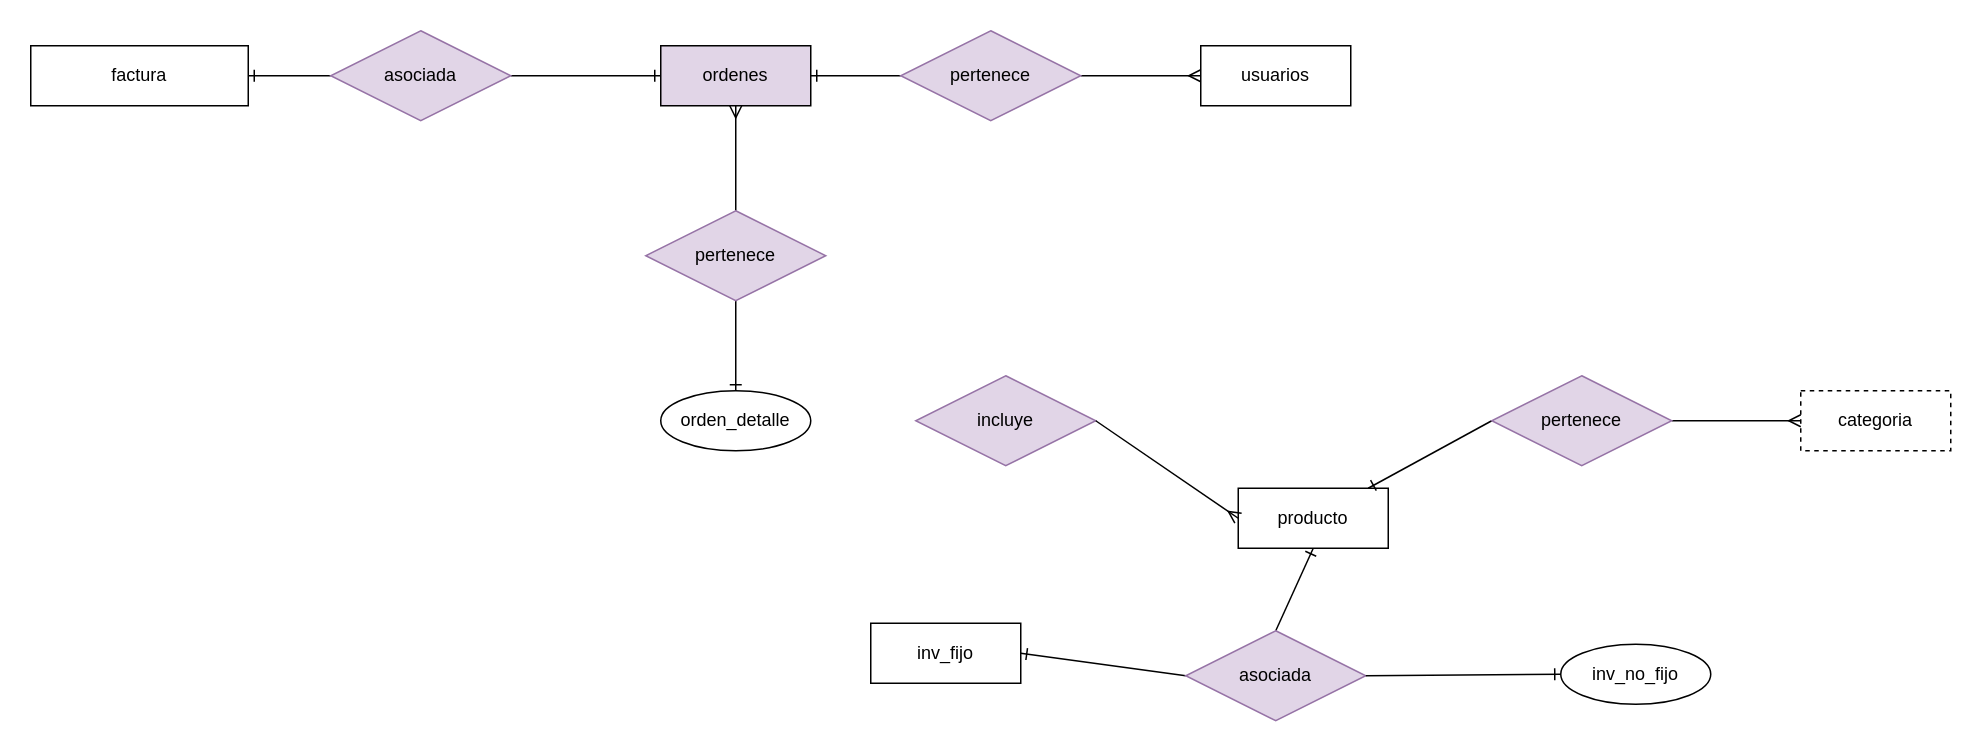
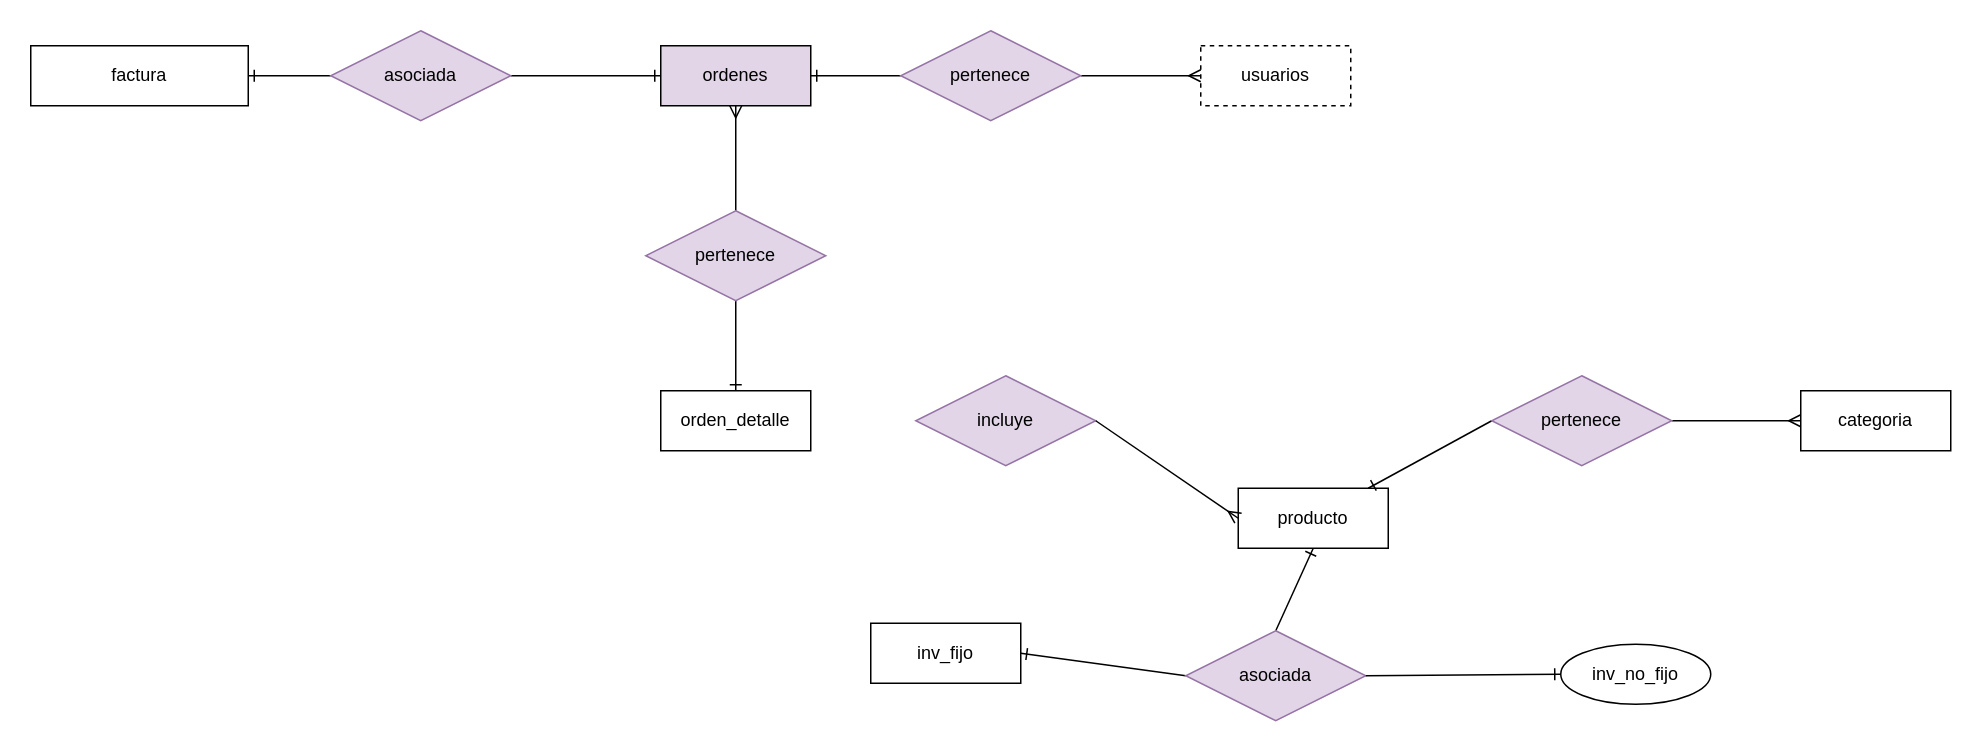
  <mxCell id="0" />
  <mxCell id="1" parent="0" />
- <mxCell id="2" value="categoria" style="whiteSpace=wrap;html=1;align=center;dashed=1;" vertex="1" parent="1"><mxGeometry x="1200" y="260" width="100" height="40" as="geometry" /></mxCell>
+ <mxCell id="2" value="categoria" style="whiteSpace=wrap;html=1;align=center;" vertex="1" parent="1"><mxGeometry x="1200" y="260" width="100" height="40" as="geometry" /></mxCell>
  <mxCell id="3" value="producto" style="whiteSpace=wrap;html=1;align=center;" vertex="1" parent="1"><mxGeometry x="825" y="325" width="100" height="40" as="geometry" /></mxCell>
- <mxCell id="4" value="orden_detalle" style="ellipse;whiteSpace=wrap;html=1;align=center;" vertex="1" parent="1"><mxGeometry x="440" y="260" width="100" height="40" as="geometry" /></mxCell>
+ <mxCell id="4" value="orden_detalle" style="whiteSpace=wrap;html=1;align=center;" vertex="1" parent="1"><mxGeometry x="440" y="260" width="100" height="40" as="geometry" /></mxCell>
  <mxCell id="5" value="factura" style="whiteSpace=wrap;html=1;align=center;" vertex="1" parent="1"><mxGeometry x="20" y="30" width="145" height="40" as="geometry" /></mxCell>
- <mxCell id="6" value="usuarios" style="whiteSpace=wrap;html=1;align=center;" vertex="1" parent="1"><mxGeometry x="800" y="30" width="100" height="40" as="geometry" /></mxCell>
+ <mxCell id="6" value="usuarios" style="whiteSpace=wrap;html=1;align=center;dashed=1;" vertex="1" parent="1"><mxGeometry x="800" y="30" width="100" height="40" as="geometry" /></mxCell>
  <mxCell id="7" value="inv_fijo" style="whiteSpace=wrap;html=1;align=center;" vertex="1" parent="1"><mxGeometry x="580" y="415" width="100" height="40" as="geometry" /></mxCell>
  <mxCell id="8" value="inv_no_fijo" style="ellipse;whiteSpace=wrap;html=1;align=center;" vertex="1" parent="1"><mxGeometry x="1040" y="429" width="100" height="40" as="geometry" /></mxCell>
  <mxCell id="9" value="ordenes" style="whiteSpace=wrap;html=1;align=center;fillColor=#e1d5e7;" vertex="1" parent="1"><mxGeometry x="440" y="30" width="100" height="40" as="geometry" /></mxCell>
  <mxCell id="10" value="" style="endArrow=none;html=1;rounded=0;entryX=0;entryY=0.5;entryDx=0;entryDy=0;startArrow=ERone;startFill=0;" edge="1" parent="1" source="3" target="16"><mxGeometry relative="1" as="geometry"><mxPoint x="900" y="270" as="sourcePoint" /><mxPoint x="970" y="280" as="targetPoint" /></mxGeometry></mxCell>
  <mxCell id="11" value="" style="endArrow=ERmany;html=1;rounded=0;exitX=1;exitY=0.5;exitDx=0;exitDy=0;entryX=0;entryY=0.5;entryDx=0;entryDy=0;endFill=0;" edge="1" parent="1" source="16" target="2"><mxGeometry relative="1" as="geometry"><mxPoint x="1080" y="210" as="sourcePoint" /><mxPoint x="1240" y="210" as="targetPoint" /></mxGeometry></mxCell>
  <mxCell id="12" value="" style="endArrow=none;html=1;rounded=0;exitX=1;exitY=0.5;exitDx=0;exitDy=0;entryX=0;entryY=0.5;entryDx=0;entryDy=0;startArrow=ERone;startFill=0;" edge="1" parent="1" source="9" target="17"><mxGeometry relative="1" as="geometry"><mxPoint x="560" y="100" as="sourcePoint" /><mxPoint x="720" y="100" as="targetPoint" /></mxGeometry></mxCell>
  <mxCell id="13" value="" style="endArrow=ERmany;html=1;rounded=0;exitX=1;exitY=0.5;exitDx=0;exitDy=0;entryX=0;entryY=0.5;entryDx=0;entryDy=0;endFill=0;" edge="1" parent="1" source="17" target="6"><mxGeometry relative="1" as="geometry"><mxPoint x="700" y="90" as="sourcePoint" /><mxPoint x="860" y="90" as="targetPoint" /></mxGeometry></mxCell>
  <mxCell id="14" value="" style="endArrow=none;html=1;rounded=0;startArrow=ERone;startFill=0;entryX=0.5;entryY=1;entryDx=0;entryDy=0;exitX=0.5;exitY=0;exitDx=0;exitDy=0;" edge="1" parent="1" source="4" target="18"><mxGeometry relative="1" as="geometry"><mxPoint x="694" y="180" as="sourcePoint" /><mxPoint x="854" y="180" as="targetPoint" /></mxGeometry></mxCell>
  <mxCell id="15" value="" style="endArrow=ERmany;html=1;rounded=0;endFill=0;exitX=0.5;exitY=0;exitDx=0;exitDy=0;entryX=0.5;entryY=1;entryDx=0;entryDy=0;" edge="1" parent="1" source="18" target="9"><mxGeometry relative="1" as="geometry"><mxPoint x="610" y="130" as="sourcePoint" /><mxPoint x="770" y="130" as="targetPoint" /></mxGeometry></mxCell>
  <mxCell id="16" value="pertenece" style="shape=rhombus;perimeter=rhombusPerimeter;whiteSpace=wrap;html=1;align=center;fillColor=#e1d5e7;strokeColor=#9673a6;" vertex="1" parent="1"><mxGeometry x="994" y="250" width="120" height="60" as="geometry" /></mxCell>
  <mxCell id="17" value="pertenece" style="shape=rhombus;perimeter=rhombusPerimeter;whiteSpace=wrap;html=1;align=center;fillColor=#e1d5e7;strokeColor=#9673a6;" vertex="1" parent="1"><mxGeometry x="600" y="20" width="120" height="60" as="geometry" /></mxCell>
  <mxCell id="18" value="pertenece" style="shape=rhombus;perimeter=rhombusPerimeter;whiteSpace=wrap;html=1;align=center;fillColor=#e1d5e7;strokeColor=#9673a6;" vertex="1" parent="1"><mxGeometry x="430" y="140" width="120" height="60" as="geometry" /></mxCell>
  <mxCell id="19" value="incluye" style="shape=rhombus;perimeter=rhombusPerimeter;whiteSpace=wrap;html=1;align=center;fillColor=#e1d5e7;strokeColor=#9673a6;" vertex="1" parent="1"><mxGeometry x="610" y="250" width="120" height="60" as="geometry" /></mxCell>
  <mxCell id="20" value="" style="endArrow=ERmany;html=1;rounded=0;endFill=0;exitX=1;exitY=0.5;exitDx=0;exitDy=0;entryX=0;entryY=0.5;entryDx=0;entryDy=0;" edge="1" parent="1" source="19" target="3"><mxGeometry relative="1" as="geometry"><mxPoint x="710" y="390" as="sourcePoint" /><mxPoint x="870" y="390" as="targetPoint" /></mxGeometry></mxCell>
  <mxCell id="21" value="" style="endArrow=none;html=1;rounded=0;startArrow=ERone;startFill=0;exitX=1;exitY=0.5;exitDx=0;exitDy=0;entryX=0;entryY=0.5;entryDx=0;entryDy=0;" edge="1" parent="1" source="5" target="25"><mxGeometry relative="1" as="geometry"><mxPoint x="150" y="150" as="sourcePoint" /><mxPoint x="310" y="150" as="targetPoint" /></mxGeometry></mxCell>
  <mxCell id="22" value="" style="endArrow=ERone;html=1;rounded=0;endFill=0;entryX=0;entryY=0.5;entryDx=0;entryDy=0;exitX=1;exitY=0.5;exitDx=0;exitDy=0;" edge="1" parent="1" source="25" target="9"><mxGeometry relative="1" as="geometry"><mxPoint x="220" y="160" as="sourcePoint" /><mxPoint x="380" y="160" as="targetPoint" /></mxGeometry></mxCell>
  <mxCell id="23" value="" style="endArrow=none;html=1;rounded=0;startArrow=ERone;startFill=0;exitX=0.5;exitY=1;exitDx=0;exitDy=0;entryX=0.5;entryY=0;entryDx=0;entryDy=0;" edge="1" parent="1" source="3" target="26"><mxGeometry relative="1" as="geometry"><mxPoint x="850" y="370" as="sourcePoint" /><mxPoint x="1010" y="370" as="targetPoint" /></mxGeometry></mxCell>
  <mxCell id="24" value="" style="endArrow=ERone;html=1;rounded=0;endFill=0;exitX=0;exitY=0.5;exitDx=0;exitDy=0;entryX=1;entryY=0.5;entryDx=0;entryDy=0;" edge="1" parent="1" source="26" target="7"><mxGeometry relative="1" as="geometry"><mxPoint x="680" y="530" as="sourcePoint" /><mxPoint x="840" y="530" as="targetPoint" /></mxGeometry></mxCell>
  <mxCell id="25" value="asociada" style="shape=rhombus;perimeter=rhombusPerimeter;whiteSpace=wrap;html=1;align=center;fillColor=#e1d5e7;strokeColor=#9673a6;" vertex="1" parent="1"><mxGeometry x="220" y="20" width="120" height="60" as="geometry" /></mxCell>
  <mxCell id="26" value="asociada" style="shape=rhombus;perimeter=rhombusPerimeter;whiteSpace=wrap;html=1;align=center;fillColor=#e1d5e7;strokeColor=#9673a6;" vertex="1" parent="1"><mxGeometry x="790" y="420" width="120" height="60" as="geometry" /></mxCell>
  <mxCell id="27" value="" style="endArrow=ERone;html=1;rounded=0;endFill=0;entryX=0;entryY=0.5;entryDx=0;entryDy=0;exitX=1;exitY=0.5;exitDx=0;exitDy=0;" edge="1" parent="1" source="26" target="8"><mxGeometry relative="1" as="geometry"><mxPoint x="710" y="570" as="sourcePoint" /><mxPoint x="870" y="570" as="targetPoint" /></mxGeometry></mxCell>
